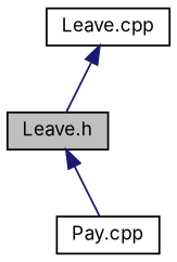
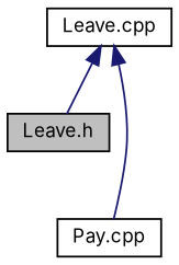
  digraph {
    fontname=Inter
    node [color=black fillcolor=white fontname=Inter fontsize=10 shape=record style=filled]
    edge [color=midnightblue dir=back fontname=Inter fontsize=10 labelfontname=Helvetica labelfontsize=10 style=solid]
    n1 [fillcolor=grey75 fontcolor=black height=0.2 label="Leave.h" width=0.4]
    n2 [height=0.2 label="Pay.cpp" width=0.4]
    n3 [height=0.2 label="Leave.cpp" width=0.4]
-   n1 -> n2
+   n3 -> n2
    n3 -> n1
  }
